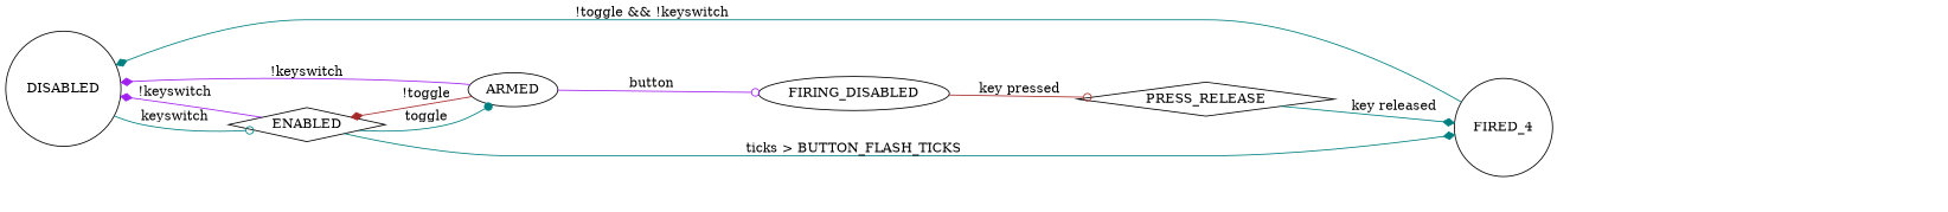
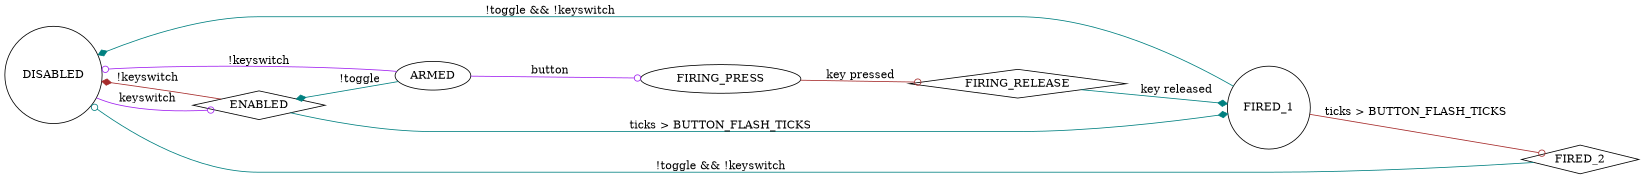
  digraph {
    rankdir=LR
    node [shape=diamond]
    edge [arrowhead=odot color=teal]
    DISABLED [shape=circle]
    ENABLED
    ARMED [shape=ellipse]
-   FIRED_1 [shape=circle label=FIRED_4]
-   FIRING_PRESS [shape=ellipse label=FIRING_DISABLED]
-   FIRING_RELEASE [label=PRESS_RELEASE]
-   DISABLED -> ENABLED [label=keyswitch]
-   ENABLED -> DISABLED [arrowhead=diamond color=purple label="!keyswitch"]
-   ENABLED -> ARMED [arrowhead=dot label=toggle]
+   FIRED_1 [shape=circle]
+   FIRING_PRESS [shape=ellipse]
+   FIRING_RELEASE
+   FIRED_2
+   DISABLED -> ENABLED [color=purple label=keyswitch]
+   ENABLED -> DISABLED [arrowhead=diamond color=brown label="!keyswitch"]
    ENABLED -> FIRED_1 [arrowhead=diamond label="ticks > BUTTON_FLASH_TICKS"]
-   ARMED -> DISABLED [arrowhead=diamond color=purple label="!keyswitch"]
-   ARMED -> ENABLED [arrowhead=diamond color=brown label="!toggle"]
+   ARMED -> DISABLED [color=purple label="!keyswitch"]
+   ARMED -> ENABLED [arrowhead=diamond label="!toggle"]
    ARMED -> FIRING_PRESS [color=purple label=button]
    FIRED_1 -> DISABLED [arrowhead=diamond label="!toggle && !keyswitch"]
+   FIRED_1 -> FIRED_2 [color=brown label="ticks > BUTTON_FLASH_TICKS"]
    FIRING_PRESS -> FIRING_RELEASE [color=brown label="key pressed"]
    FIRING_RELEASE -> FIRED_1 [arrowhead=diamond label="key released"]
+   FIRED_2 -> DISABLED [label="!toggle && !keyswitch"]
  }
